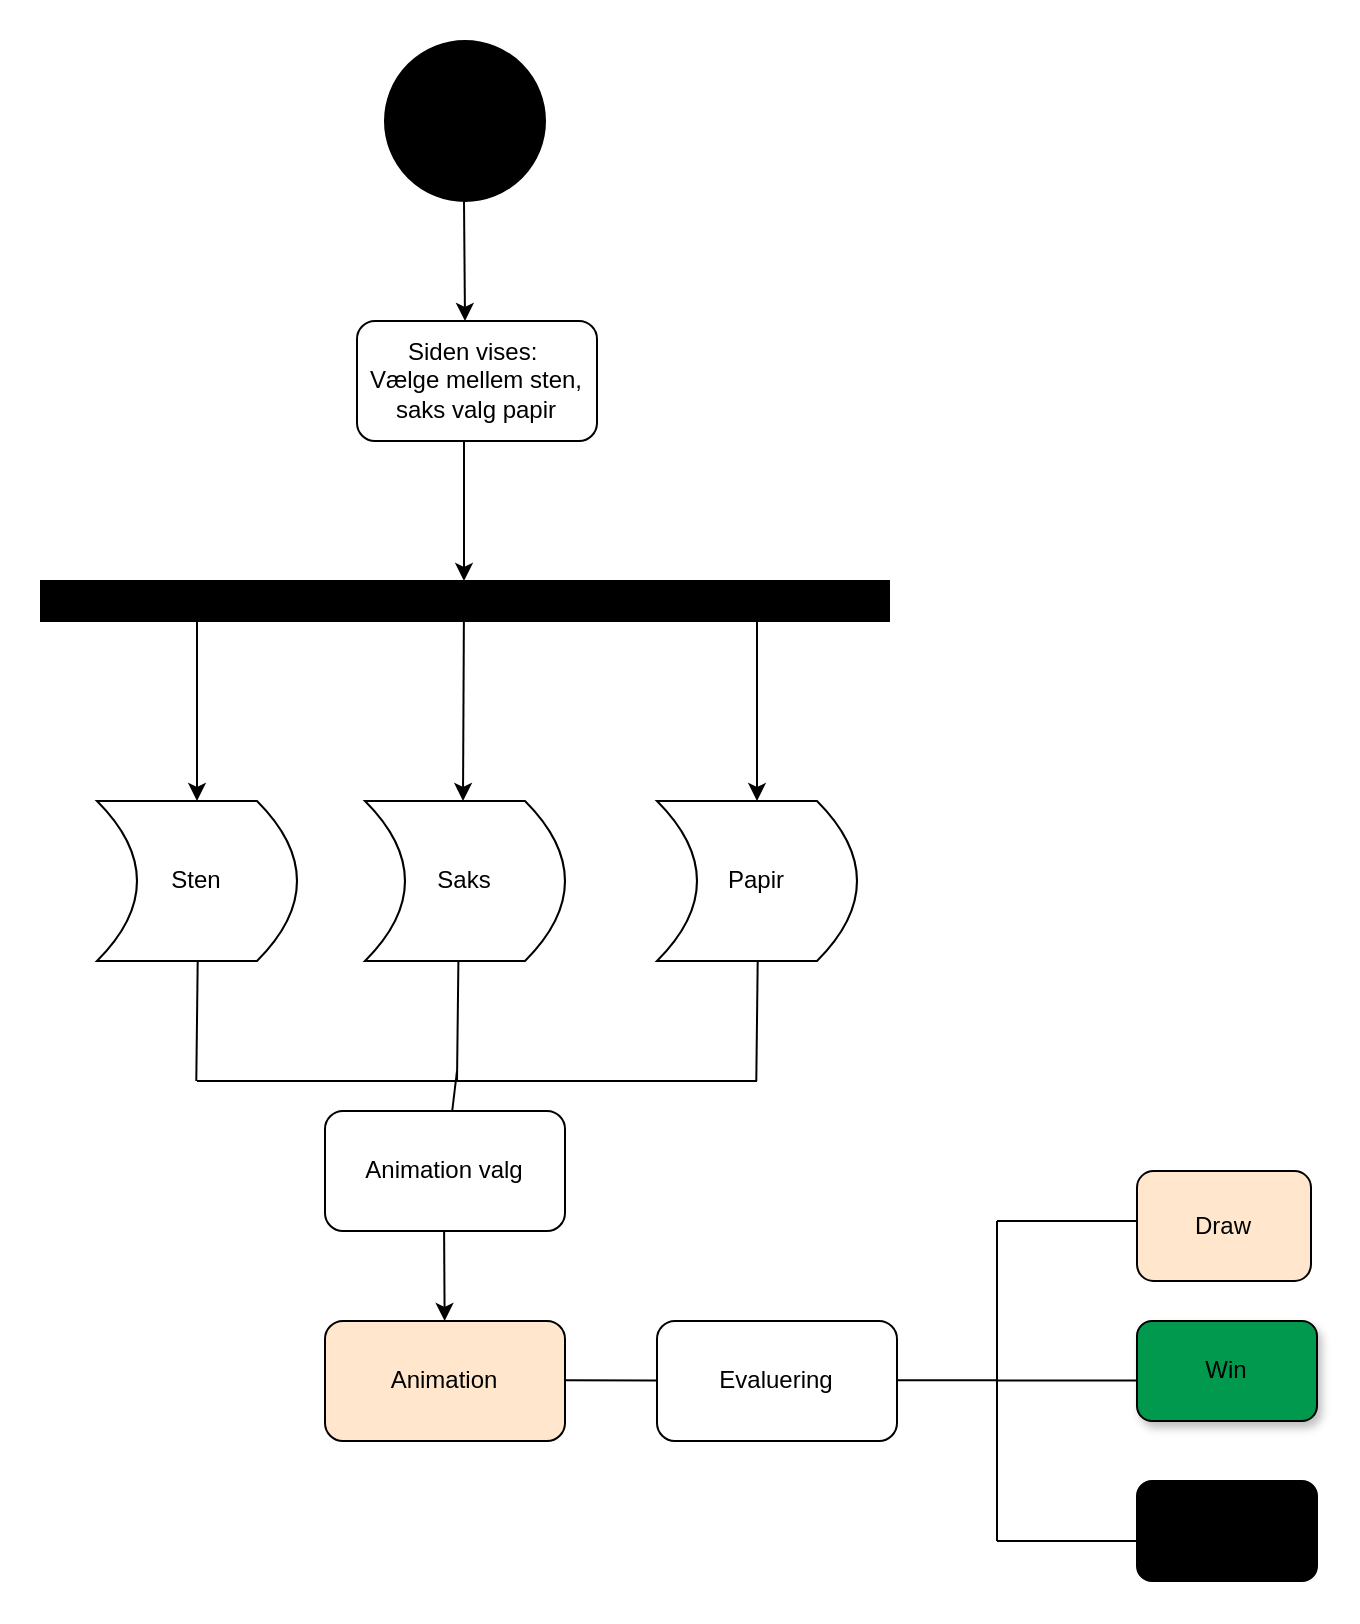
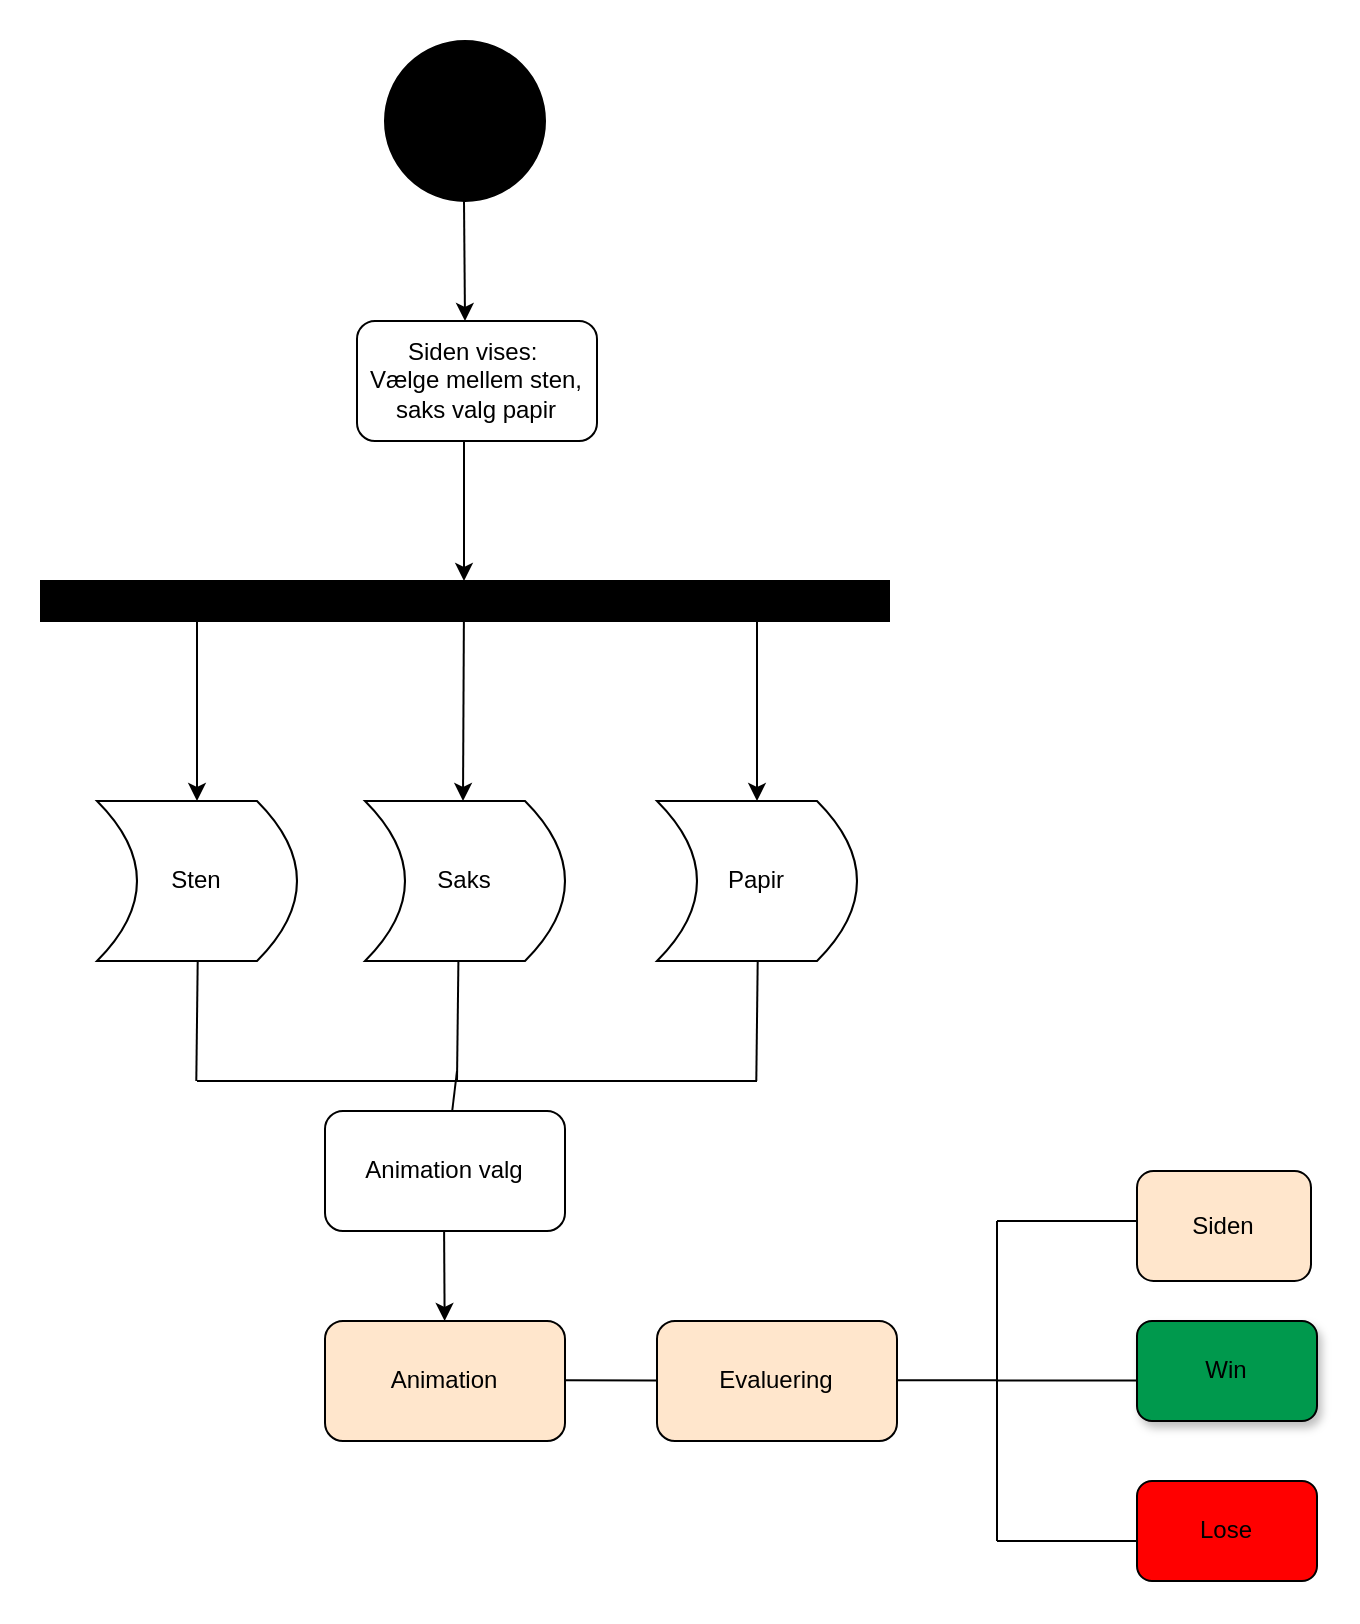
  <mxCell id="0" />
  <mxCell id="1" parent="0" />
  <mxCell id="2" value="" style="ellipse;whiteSpace=wrap;html=1;aspect=fixed;fillColor=#000000;" parent="1" vertex="1"><mxGeometry x="192" y="20" width="80" height="80" as="geometry" /></mxCell>
  <mxCell id="3" value="" style="endArrow=classic;html=1;" parent="1" edge="1"><mxGeometry width="50" height="50" relative="1" as="geometry"><mxPoint x="231.5" y="100" as="sourcePoint" /><mxPoint x="232" y="160" as="targetPoint" /></mxGeometry></mxCell>
  <mxCell id="4" value="Siden vises:&amp;nbsp;&lt;div&gt;Vælge mellem sten, saks valg papir&lt;/div&gt;" style="rounded=1;whiteSpace=wrap;html=1;" parent="1" vertex="1"><mxGeometry x="178" y="160" width="120" height="60" as="geometry" /></mxCell>
  <mxCell id="5" value="" style="rounded=0;whiteSpace=wrap;html=1;strokeColor=default;fillColor=#000000;" parent="1" vertex="1"><mxGeometry x="20" y="290" width="424" height="20" as="geometry" /></mxCell>
  <mxCell id="6" value="" style="endArrow=classic;html=1;" parent="1" edge="1"><mxGeometry width="50" height="50" relative="1" as="geometry"><mxPoint x="231.5" y="220" as="sourcePoint" /><mxPoint x="231.5" y="290" as="targetPoint" /></mxGeometry></mxCell>
  <mxCell id="7" value="" style="endArrow=classic;html=1;" parent="1" edge="1"><mxGeometry width="50" height="50" relative="1" as="geometry"><mxPoint x="98" y="310" as="sourcePoint" /><mxPoint x="98" y="400" as="targetPoint" /></mxGeometry></mxCell>
  <mxCell id="8" value="" style="endArrow=classic;html=1;" parent="1" edge="1"><mxGeometry width="50" height="50" relative="1" as="geometry"><mxPoint x="231.44" y="310" as="sourcePoint" /><mxPoint x="231" y="400" as="targetPoint" /></mxGeometry></mxCell>
  <mxCell id="9" value="" style="endArrow=classic;html=1;" parent="1" edge="1"><mxGeometry width="50" height="50" relative="1" as="geometry"><mxPoint x="378" y="310" as="sourcePoint" /><mxPoint x="378" y="400" as="targetPoint" /></mxGeometry></mxCell>
  <mxCell id="10" value="Papir" style="shape=dataStorage;whiteSpace=wrap;html=1;fixedSize=1;direction=west;" parent="1" vertex="1"><mxGeometry x="328" y="400" width="100" height="80" as="geometry" /></mxCell>
  <mxCell id="11" value="Saks" style="shape=dataStorage;whiteSpace=wrap;html=1;fixedSize=1;direction=west;fillColor=#FFFFFF;" parent="1" vertex="1"><mxGeometry x="182" y="400" width="100" height="80" as="geometry" /></mxCell>
  <mxCell id="12" value="Sten" style="shape=dataStorage;whiteSpace=wrap;html=1;fixedSize=1;direction=west;fillColor=#FFFFFF;strokeColor=#000000;" parent="1" vertex="1"><mxGeometry x="48" y="400" width="100" height="80" as="geometry" /></mxCell>
  <mxCell id="13" value="" style="endArrow=none;html=1;entryX=0.633;entryY=-0.03;entryDx=0;entryDy=0;entryPerimeter=0;" parent="1" edge="1"><mxGeometry width="50" height="50" relative="1" as="geometry"><mxPoint x="228" y="540" as="sourcePoint" /><mxPoint x="228.7" y="480" as="targetPoint" /></mxGeometry></mxCell>
  <mxCell id="14" value="" style="endArrow=none;html=1;entryX=0.633;entryY=-0.03;entryDx=0;entryDy=0;entryPerimeter=0;" parent="1" edge="1"><mxGeometry width="50" height="50" relative="1" as="geometry"><mxPoint x="97.65" y="540" as="sourcePoint" /><mxPoint x="98.35" y="480" as="targetPoint" /></mxGeometry></mxCell>
  <mxCell id="15" value="" style="endArrow=none;html=1;entryX=0.633;entryY=-0.03;entryDx=0;entryDy=0;entryPerimeter=0;" parent="1" edge="1"><mxGeometry width="50" height="50" relative="1" as="geometry"><mxPoint x="377.65" y="540" as="sourcePoint" /><mxPoint x="378.35" y="480" as="targetPoint" /></mxGeometry></mxCell>
  <mxCell id="16" value="" style="endArrow=none;html=1;" parent="1" edge="1"><mxGeometry width="50" height="50" relative="1" as="geometry"><mxPoint x="98" y="540" as="sourcePoint" /><mxPoint x="378" y="540" as="targetPoint" /></mxGeometry></mxCell>
  <mxCell id="17" value="" style="endArrow=none;html=1;" parent="1" target="18" edge="1"><mxGeometry width="50" height="50" relative="1" as="geometry"><mxPoint x="228" y="535" as="sourcePoint" /><mxPoint x="228" y="585" as="targetPoint" /></mxGeometry></mxCell>
  <mxCell id="18" value="Animation valg" style="rounded=1;whiteSpace=wrap;html=1;" parent="1" vertex="1"><mxGeometry x="162" y="555" width="120" height="60" as="geometry" /></mxCell>
  <mxCell id="19" value="" style="endArrow=classic;html=1;" parent="1" target="20" edge="1"><mxGeometry width="50" height="50" relative="1" as="geometry"><mxPoint x="221.55" y="615" as="sourcePoint" /><mxPoint x="222.459" y="655" as="targetPoint" /></mxGeometry></mxCell>
  <mxCell id="20" value="Animation" style="rounded=1;whiteSpace=wrap;html=1;fillColor=#ffe6cc;" parent="1" vertex="1"><mxGeometry x="161.999" y="660" width="120" height="60" as="geometry" /></mxCell>
  <mxCell id="21" value="" style="endArrow=none;html=1;" parent="1" target="22" edge="1"><mxGeometry width="50" height="50" relative="1" as="geometry"><mxPoint x="282" y="689.63" as="sourcePoint" /><mxPoint x="352" y="689.63" as="targetPoint" /><Array as="points" /></mxGeometry></mxCell>
- <mxCell id="22" value="Evaluering" style="rounded=1;whiteSpace=wrap;html=1;" parent="1" vertex="1"><mxGeometry x="328" y="660" width="120" height="60" as="geometry" /></mxCell>
+ <mxCell id="22" value="Evaluering" style="rounded=1;whiteSpace=wrap;html=1;fillColor=#ffe6cc;" parent="1" vertex="1"><mxGeometry x="328" y="660" width="120" height="60" as="geometry" /></mxCell>
  <mxCell id="23" value="" style="endArrow=none;html=1;" parent="1" edge="1"><mxGeometry width="50" height="50" relative="1" as="geometry"><mxPoint x="448" y="689.63" as="sourcePoint" /><mxPoint x="498" y="689.63" as="targetPoint" /></mxGeometry></mxCell>
  <mxCell id="24" value="" style="endArrow=none;html=1;" parent="1" edge="1"><mxGeometry width="50" height="50" relative="1" as="geometry"><mxPoint x="498" y="770" as="sourcePoint" /><mxPoint x="498" y="610" as="targetPoint" /></mxGeometry></mxCell>
  <mxCell id="25" value="" style="endArrow=none;html=1;" parent="1" edge="1"><mxGeometry width="50" height="50" relative="1" as="geometry"><mxPoint x="498" y="610" as="sourcePoint" /><mxPoint x="568" y="610" as="targetPoint" /><Array as="points"><mxPoint x="528" y="610" /></Array></mxGeometry></mxCell>
  <mxCell id="26" value="" style="endArrow=none;html=1;" parent="1" edge="1"><mxGeometry width="50" height="50" relative="1" as="geometry"><mxPoint x="498" y="689.75" as="sourcePoint" /><mxPoint x="568" y="689.75" as="targetPoint" /><Array as="points"><mxPoint x="528" y="689.75" /></Array></mxGeometry></mxCell>
  <mxCell id="27" value="" style="endArrow=none;html=1;" parent="1" edge="1"><mxGeometry width="50" height="50" relative="1" as="geometry"><mxPoint x="498" y="770" as="sourcePoint" /><mxPoint x="568" y="770" as="targetPoint" /><Array as="points"><mxPoint x="528" y="770" /></Array></mxGeometry></mxCell>
- <mxCell id="28" value="Draw" style="rounded=1;whiteSpace=wrap;html=1;fillColor=#FFE6CC;" parent="1" vertex="1"><mxGeometry x="568" y="585" width="87" height="55" as="geometry" /></mxCell>
+ <mxCell id="28" value="Siden" style="rounded=1;whiteSpace=wrap;html=1;fillColor=#FFE6CC;" parent="1" vertex="1"><mxGeometry x="568" y="585" width="87" height="55" as="geometry" /></mxCell>
  <mxCell id="29" value="Win" style="rounded=1;whiteSpace=wrap;html=1;shadow=1;fillColor=#00994D;" parent="1" vertex="1"><mxGeometry x="568" y="660" width="90" height="50" as="geometry" /></mxCell>
- <mxCell id="30" value="Lose" style="rounded=1;whiteSpace=wrap;html=1;fillColor=#000000;" parent="1" vertex="1"><mxGeometry x="568" y="740" width="90" height="50" as="geometry" /></mxCell>
+ <mxCell id="30" value="Lose" style="rounded=1;whiteSpace=wrap;html=1;fillColor=#FF0000;" parent="1" vertex="1"><mxGeometry x="568" y="740" width="90" height="50" as="geometry" /></mxCell>
